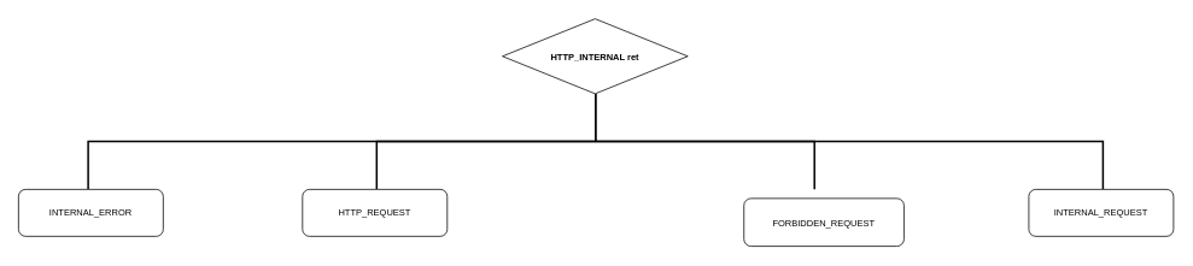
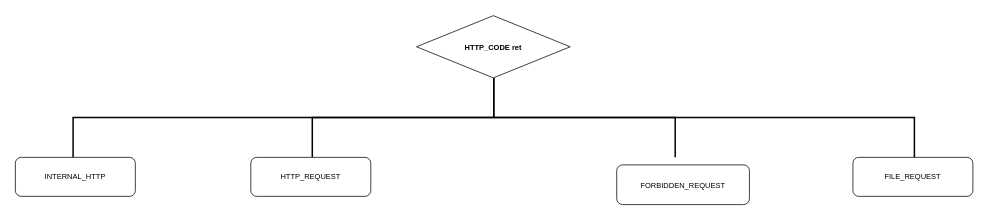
  <mxCell id="0" />
  <mxCell id="1" parent="0" />
  <mxCell id="2" value="" style="group" parent="1" vertex="1" connectable="0"><mxGeometry x="97" y="20" width="1122" height="189" as="geometry" /></mxCell>
- <mxCell id="3" value="&lt;font size=&quot;1&quot;&gt;&lt;b&gt;HTTP_INTERNAL ret&lt;/b&gt;&lt;/font&gt;" style="rhombus;whiteSpace=wrap;html=1;" parent="2" vertex="1"><mxGeometry x="458" width="205" height="83" as="geometry" /></mxCell>
+ <mxCell id="3" value="&lt;font size=&quot;1&quot;&gt;&lt;b&gt;HTTP_CODE ret&lt;/b&gt;&lt;/font&gt;" style="rhombus;whiteSpace=wrap;html=1;" parent="2" vertex="1"><mxGeometry x="458" width="205" height="83" as="geometry" /></mxCell>
  <mxCell id="4" value="" style="strokeWidth=2;html=1;shape=mxgraph.flowchart.annotation_2;align=left;labelPosition=right;pointerEvents=1;direction=south;" parent="2" vertex="1"><mxGeometry y="83" width="1122" height="106" as="geometry" /></mxCell>
  <mxCell id="5" value="" style="strokeWidth=2;html=1;shape=mxgraph.flowchart.annotation_2;align=left;labelPosition=right;pointerEvents=1;direction=south;" parent="2" vertex="1"><mxGeometry x="319" y="83" width="484" height="106" as="geometry" /></mxCell>
- <mxCell id="6" value="&lt;font size=&quot;1&quot;&gt;INTERNAL_ERROR&lt;/font&gt;" style="rounded=1;whiteSpace=wrap;html=1;" parent="1" vertex="1"><mxGeometry x="20" y="209" width="160" height="52" as="geometry" /></mxCell>
+ <mxCell id="6" value="&lt;font size=&quot;1&quot;&gt;INTERNAL_HTTP&lt;/font&gt;" style="rounded=1;whiteSpace=wrap;html=1;" parent="1" vertex="1"><mxGeometry x="20" y="209" width="160" height="52" as="geometry" /></mxCell>
  <mxCell id="7" value="&lt;font size=&quot;1&quot;&gt;HTTP_REQUEST&lt;/font&gt;" style="rounded=1;whiteSpace=wrap;html=1;" parent="1" vertex="1"><mxGeometry x="334" y="209" width="160" height="52" as="geometry" /></mxCell>
  <mxCell id="8" value="&lt;font size=&quot;1&quot;&gt;FORBIDDEN_REQUEST&lt;/font&gt;" style="rounded=1;whiteSpace=wrap;html=1;" parent="1" vertex="1"><mxGeometry x="822" y="219" width="177" height="53" as="geometry" /></mxCell>
- <mxCell id="9" value="&lt;font size=&quot;1&quot;&gt;INTERNAL_REQUEST&lt;/font&gt;" style="rounded=1;whiteSpace=wrap;html=1;" parent="1" vertex="1"><mxGeometry x="1137" y="209" width="160" height="52" as="geometry" /></mxCell>
+ <mxCell id="9" value="&lt;font size=&quot;1&quot;&gt;FILE_REQUEST&lt;/font&gt;" style="rounded=1;whiteSpace=wrap;html=1;" parent="1" vertex="1"><mxGeometry x="1137" y="209" width="160" height="52" as="geometry" /></mxCell>
